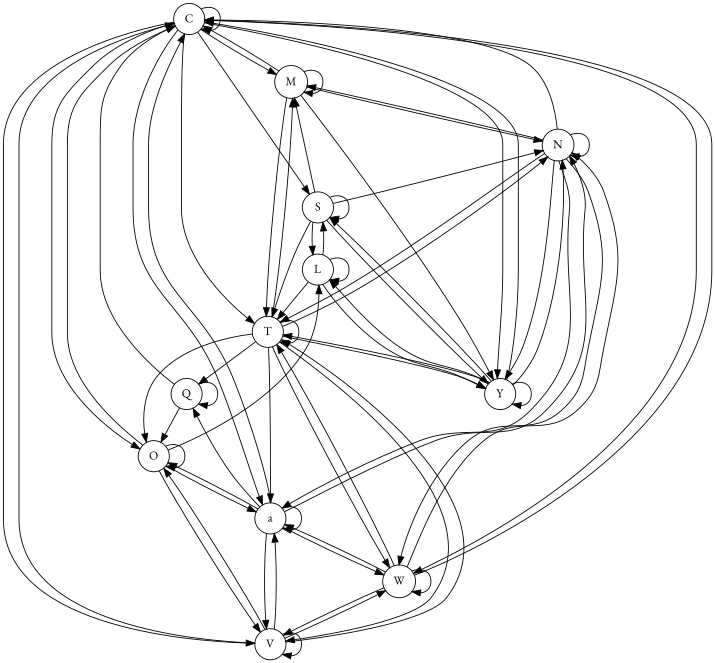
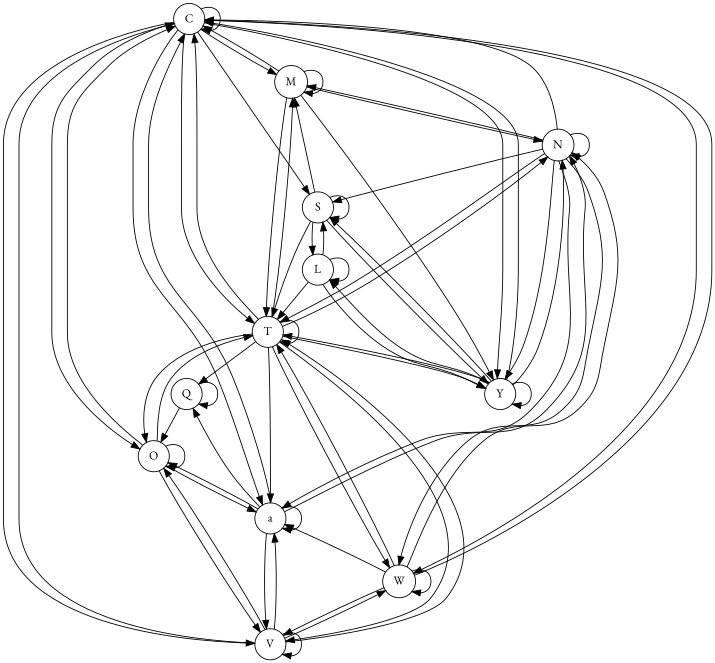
  digraph {
    fontname="EB Garamond"
    node [fontname="EB Garamond" shape=circle]
    edge [fontname="EB Garamond"]
    C
    M
    O
    T
    V
    W
    Y
    a
    S
    N
    Q
    L
    C -> C
    C -> M
    C -> O
    C -> T
    C -> V
    C -> W
    C -> Y
    C -> a
    C -> S
    M -> C
    M -> M
    M -> T
    M -> Y
    M -> N
    O -> C
    O -> O
-   O -> L
+   O -> T
    O -> V
    O -> a
-   Q -> C
+   T -> C
    T -> M
    T -> O
    T -> T
    T -> V
    T -> W
    T -> Y
    T -> a
    T -> N
    T -> Q
    V -> C
    V -> O
    V -> T
    V -> V
    V -> W
    V -> a
    W -> C
    W -> T
    W -> V
    W -> W
    W -> a
    W -> N
    Y -> C
    Y -> T
    Y -> Y
    Y -> S
    Y -> N
    Y -> L
    a -> C
    a -> O
    a -> V
-   a -> W
    a -> a
    a -> N
    a -> Q
    S -> M
    S -> T
    S -> Y
    S -> S
    S -> L
    N -> C
    N -> M
    N -> T
    N -> W
    N -> Y
    N -> a
-   S -> N
+   N -> S
    N -> N
    Q -> O
    Q -> Q
    L -> T
    L -> Y
    L -> S
    L -> L
  }
